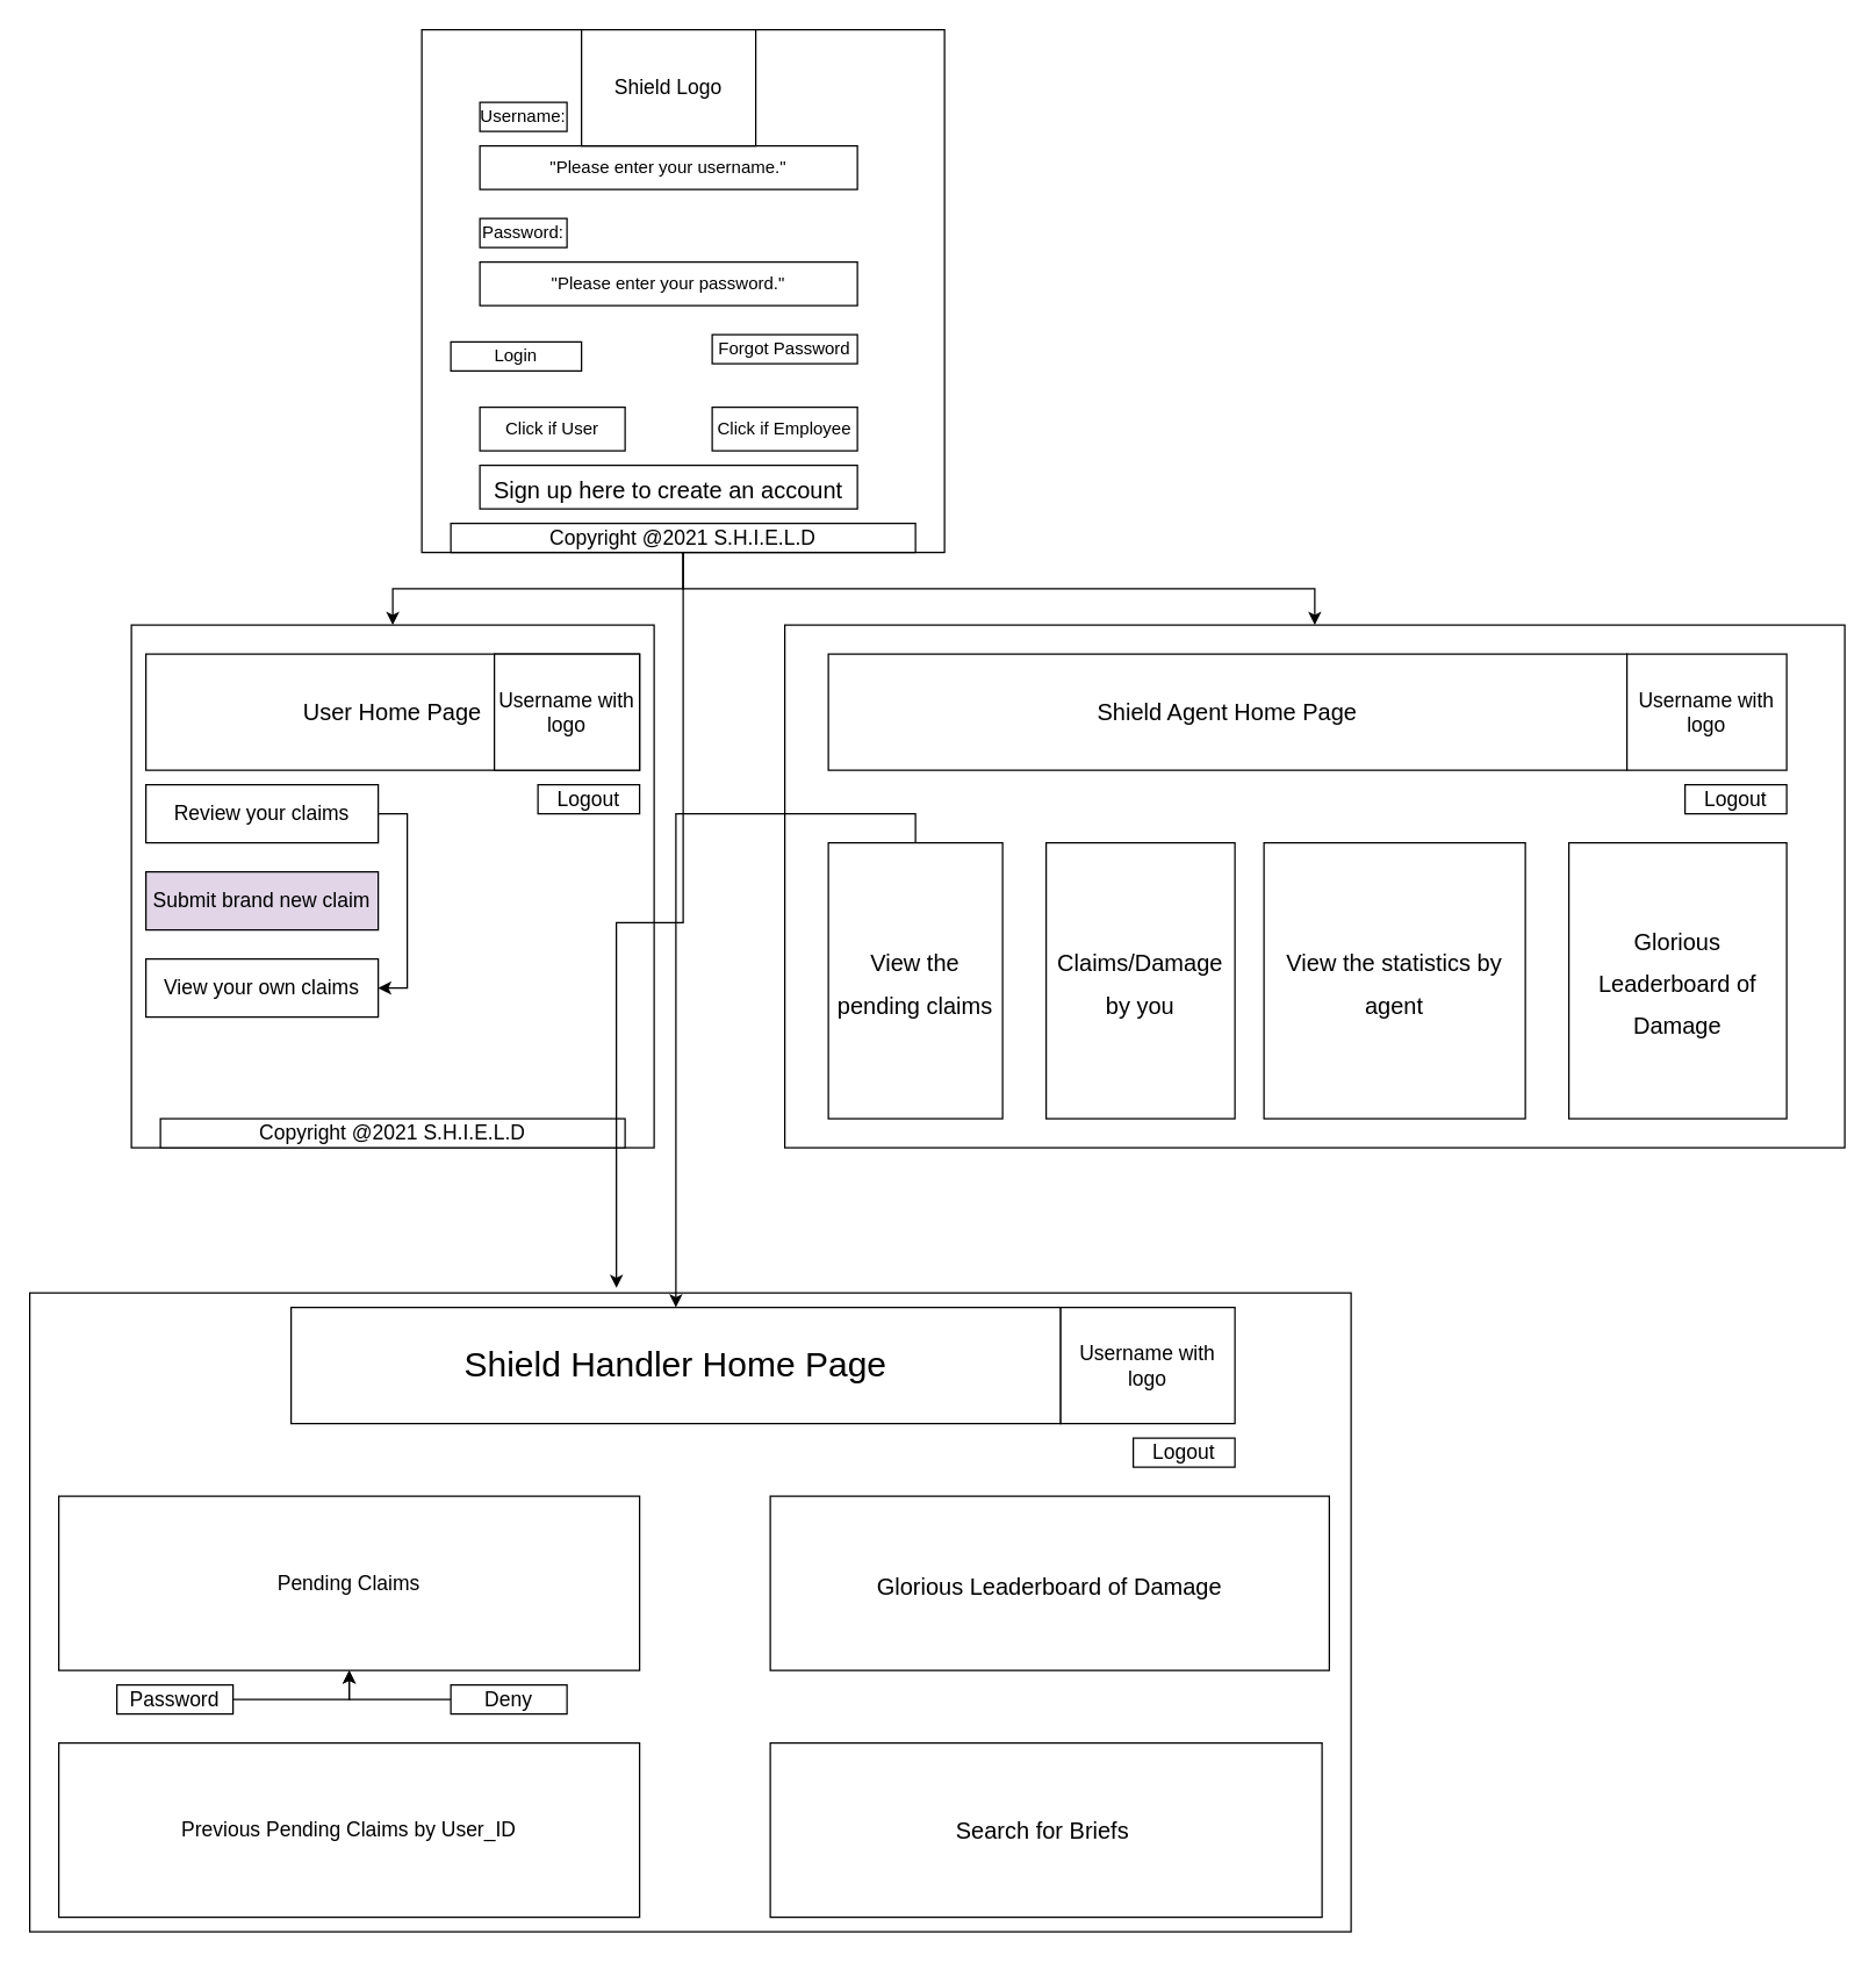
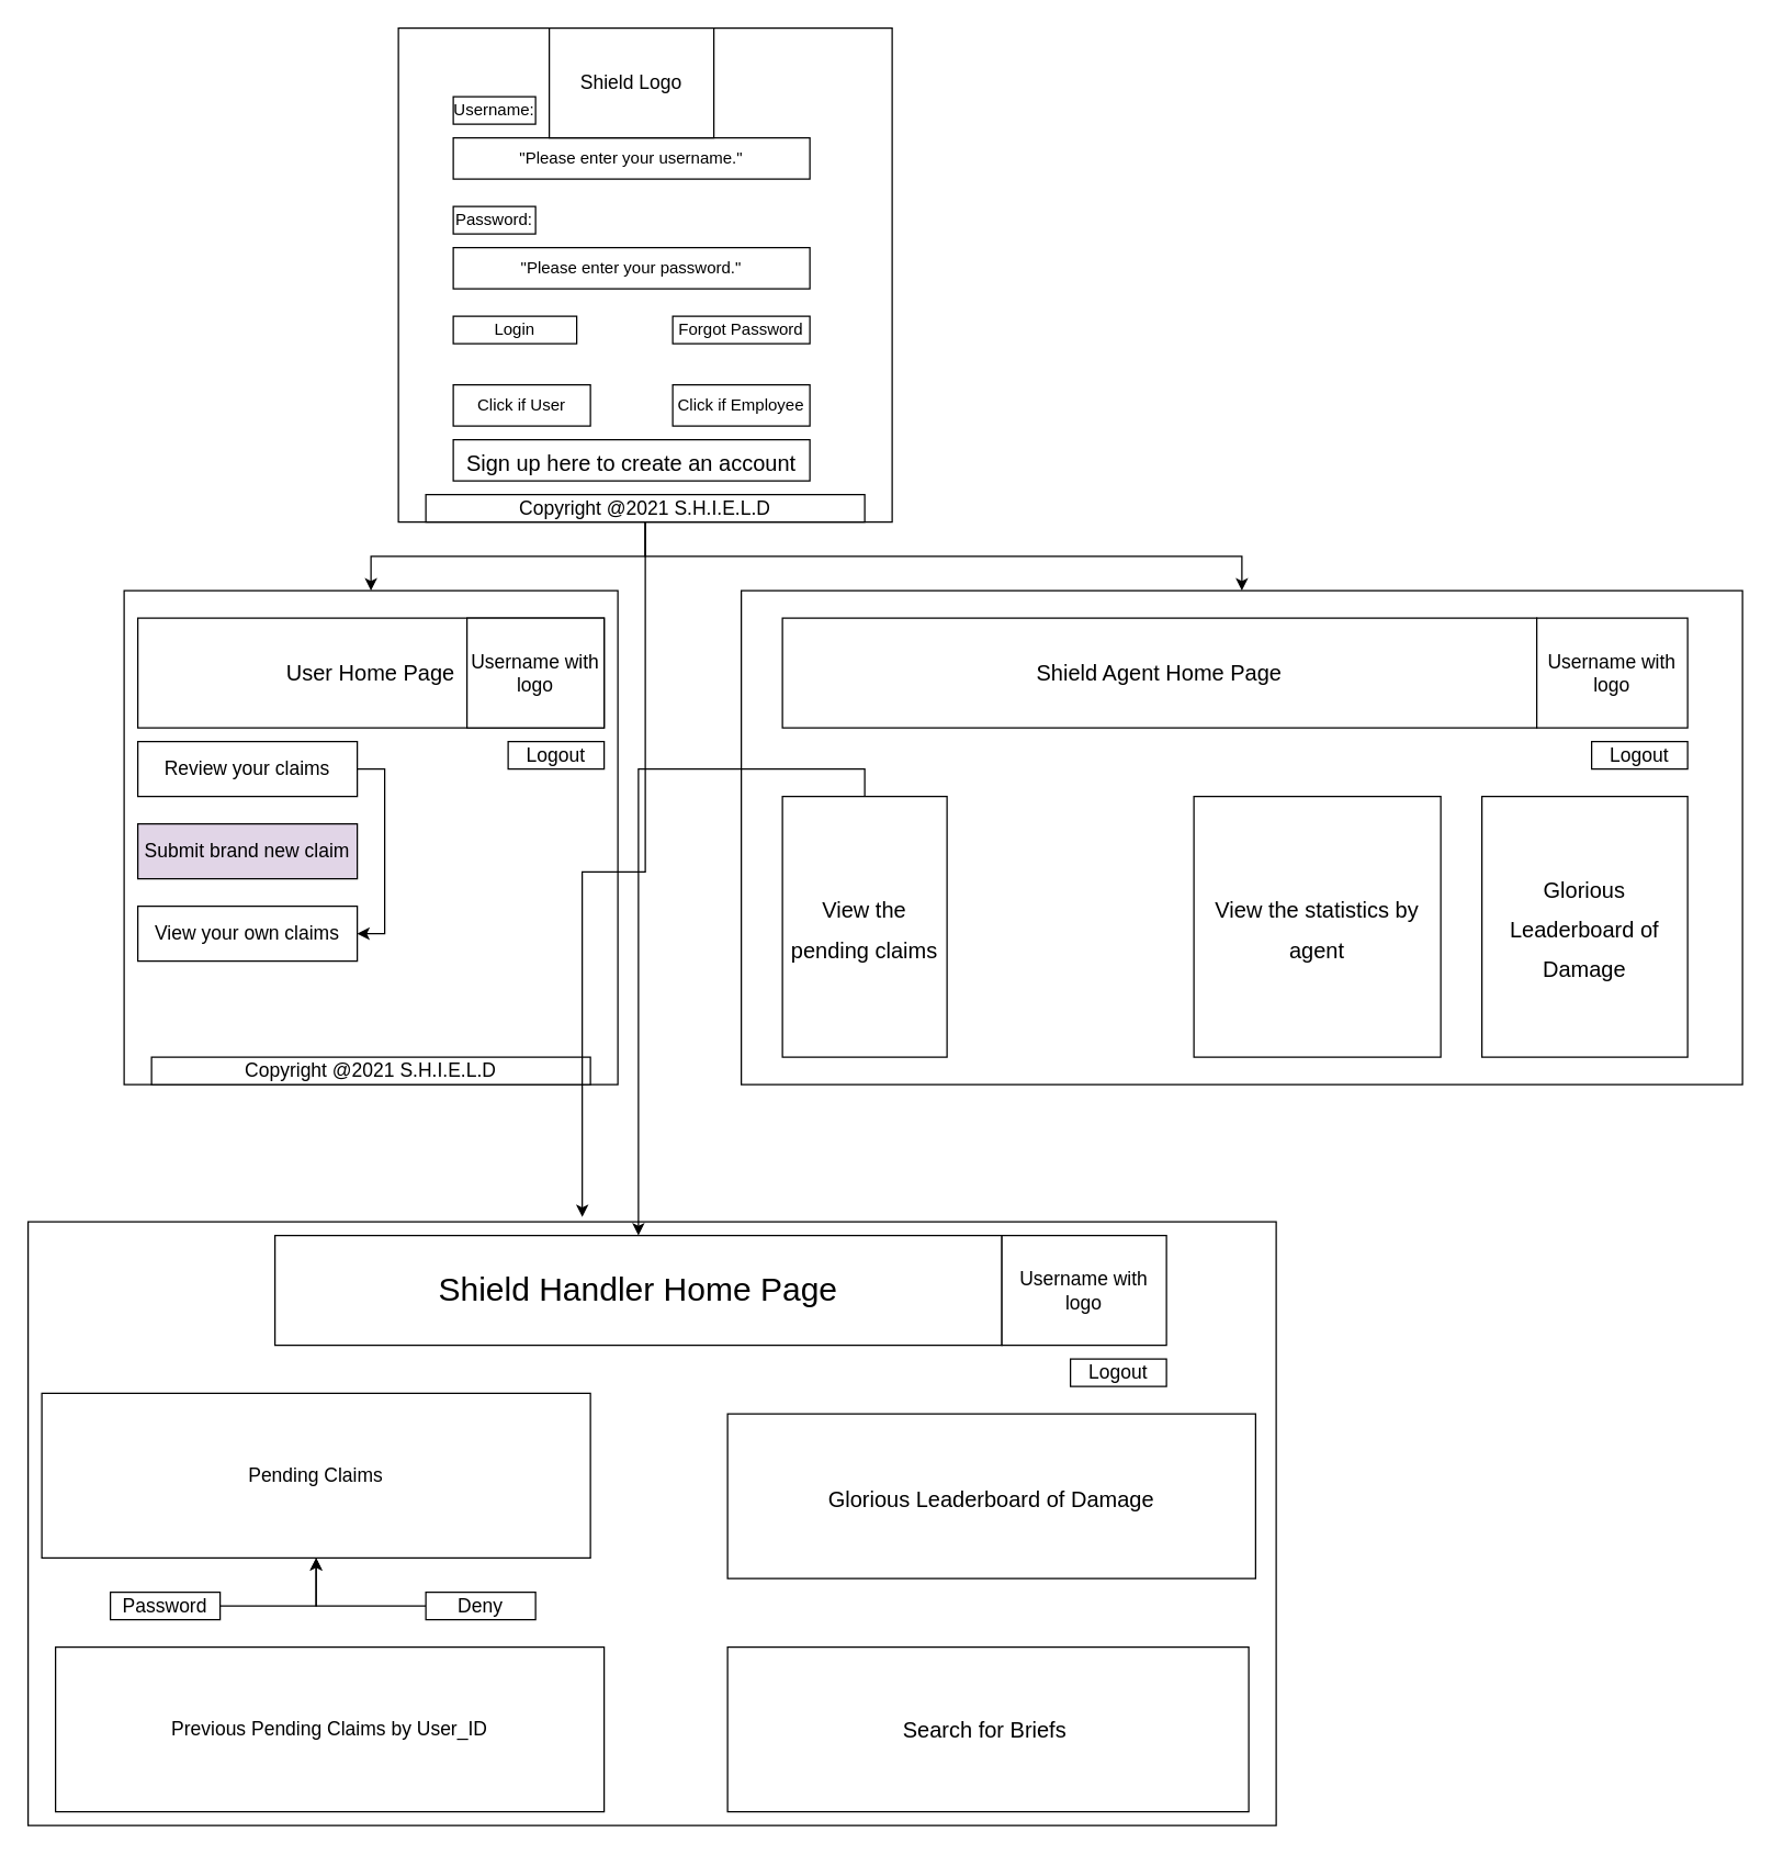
  <mxCell id="0" />
  <mxCell id="1" parent="0" />
  <mxCell id="2" style="edgeStyle=orthogonalEdgeStyle;rounded=0;orthogonalLoop=1;jettySize=auto;html=1;exitX=0.5;exitY=1;exitDx=0;exitDy=0;entryX=0.5;entryY=0;entryDx=0;entryDy=0;" parent="1" source="3" target="12" edge="1"><mxGeometry relative="1" as="geometry" /></mxCell>
  <mxCell id="3" value="" style="whiteSpace=wrap;html=1;aspect=fixed;" parent="1" vertex="1"><mxGeometry x="290" y="20" width="360" height="360" as="geometry" /></mxCell>
  <mxCell id="4" value="Click if User" style="rounded=0;whiteSpace=wrap;html=1;" parent="1" vertex="1"><mxGeometry x="330" y="280" width="100" height="30" as="geometry" /></mxCell>
  <mxCell id="5" value="Click if Employee" style="rounded=0;whiteSpace=wrap;html=1;" parent="1" vertex="1"><mxGeometry x="490" y="280" width="100" height="30" as="geometry" /></mxCell>
  <mxCell id="6" value="&quot;Please enter your password.&quot;" style="rounded=0;whiteSpace=wrap;html=1;" parent="1" vertex="1"><mxGeometry x="330" y="180" width="260" height="30" as="geometry" /></mxCell>
  <mxCell id="7" value="&quot;Please enter your username.&quot;" style="rounded=0;whiteSpace=wrap;html=1;" parent="1" vertex="1"><mxGeometry x="330" y="100" width="260" height="30" as="geometry" /></mxCell>
  <mxCell id="8" value="Username:" style="rounded=0;whiteSpace=wrap;html=1;" parent="1" vertex="1"><mxGeometry x="330" y="70" width="60" height="20" as="geometry" /></mxCell>
  <mxCell id="9" value="Password:" style="rounded=0;whiteSpace=wrap;html=1;" parent="1" vertex="1"><mxGeometry x="330" y="150" width="60" height="20" as="geometry" /></mxCell>
- <mxCell id="10" value="Login" style="rounded=0;whiteSpace=wrap;html=1;" parent="1" vertex="1"><mxGeometry x="310" y="235" width="90" height="20" as="geometry" /></mxCell>
+ <mxCell id="10" value="Login" style="rounded=0;whiteSpace=wrap;html=1;" parent="1" vertex="1"><mxGeometry x="330" y="230" width="90" height="20" as="geometry" /></mxCell>
  <mxCell id="11" value="Forgot Password" style="rounded=0;whiteSpace=wrap;html=1;" parent="1" vertex="1"><mxGeometry x="490" y="230" width="100" height="20" as="geometry" /></mxCell>
  <mxCell id="12" value="" style="whiteSpace=wrap;html=1;aspect=fixed;" parent="1" vertex="1"><mxGeometry x="90" y="430" width="360" height="360" as="geometry" /></mxCell>
  <mxCell id="13" value="&lt;font size=&quot;3&quot;&gt;User Home Page&lt;/font&gt;" style="rounded=0;whiteSpace=wrap;html=1;" parent="1" vertex="1"><mxGeometry x="100" y="450" width="340" height="80" as="geometry" /></mxCell>
  <mxCell id="14" value="&lt;font size=&quot;3&quot;&gt;Sign up here to create an account&lt;/font&gt;" style="rounded=0;whiteSpace=wrap;html=1;fontSize=24;" parent="1" vertex="1"><mxGeometry x="330" y="320" width="260" height="30" as="geometry" /></mxCell>
  <mxCell id="15" style="edgeStyle=orthogonalEdgeStyle;rounded=0;orthogonalLoop=1;jettySize=auto;html=1;exitX=1;exitY=0.5;exitDx=0;exitDy=0;entryX=1;entryY=0.5;entryDx=0;entryDy=0;fontSize=14;" parent="1" source="16" target="21" edge="1"><mxGeometry relative="1" as="geometry" /></mxCell>
  <mxCell id="16" value="Review your claims" style="rounded=0;whiteSpace=wrap;html=1;fontSize=14;" parent="1" vertex="1"><mxGeometry x="100" y="540" width="160" height="40" as="geometry" /></mxCell>
  <mxCell id="17" value="Submit brand new claim" style="rounded=0;whiteSpace=wrap;html=1;fontSize=14;fillColor=#e1d5e7;" parent="1" vertex="1"><mxGeometry x="100" y="600" width="160" height="40" as="geometry" /></mxCell>
  <mxCell id="18" value="Username with logo" style="rounded=0;whiteSpace=wrap;html=1;fontSize=14;" parent="1" vertex="1"><mxGeometry x="340" y="450" width="100" height="80" as="geometry" /></mxCell>
  <mxCell id="19" value="Shield Logo" style="rounded=0;whiteSpace=wrap;html=1;fontSize=14;" parent="1" vertex="1"><mxGeometry x="400" y="20" width="120" height="80" as="geometry" /></mxCell>
  <mxCell id="20" value="Logout" style="rounded=0;whiteSpace=wrap;html=1;fontSize=14;" parent="1" vertex="1"><mxGeometry x="370" y="540" width="70" height="20" as="geometry" /></mxCell>
  <mxCell id="21" value="View your own claims" style="rounded=0;whiteSpace=wrap;html=1;fontSize=14;" parent="1" vertex="1"><mxGeometry x="100" y="660" width="160" height="40" as="geometry" /></mxCell>
  <mxCell id="22" value="Copyright @2021 S.H.I.E.L.D" style="rounded=0;whiteSpace=wrap;html=1;fontSize=14;" parent="1" vertex="1"><mxGeometry x="110" y="770" width="320" height="20" as="geometry" /></mxCell>
  <mxCell id="23" style="edgeStyle=orthogonalEdgeStyle;rounded=0;orthogonalLoop=1;jettySize=auto;html=1;exitX=0.5;exitY=1;exitDx=0;exitDy=0;fontSize=14;" parent="1" source="25" target="26" edge="1"><mxGeometry relative="1" as="geometry" /></mxCell>
  <mxCell id="24" style="edgeStyle=orthogonalEdgeStyle;rounded=0;orthogonalLoop=1;jettySize=auto;html=1;exitX=0.5;exitY=1;exitDx=0;exitDy=0;entryX=0.444;entryY=-0.008;entryDx=0;entryDy=0;entryPerimeter=0;fontSize=24;" parent="1" source="25" target="29" edge="1"><mxGeometry relative="1" as="geometry" /></mxCell>
  <mxCell id="25" value="Copyright @2021 S.H.I.E.L.D" style="rounded=0;whiteSpace=wrap;html=1;fontSize=14;" parent="1" vertex="1"><mxGeometry x="310" y="360" width="320" height="20" as="geometry" /></mxCell>
  <mxCell id="26" value="" style="rounded=0;whiteSpace=wrap;html=1;fontSize=14;" parent="1" vertex="1"><mxGeometry x="540" y="430" width="730" height="360" as="geometry" /></mxCell>
  <mxCell id="27" value="&lt;font size=&quot;3&quot;&gt;Shield Agent Home Page&lt;/font&gt;" style="rounded=0;whiteSpace=wrap;html=1;fontSize=14;" parent="1" vertex="1"><mxGeometry x="570" y="450" width="550" height="80" as="geometry" /></mxCell>
  <mxCell id="28" value="Username with logo" style="rounded=0;whiteSpace=wrap;html=1;fontSize=14;" parent="1" vertex="1"><mxGeometry x="1120" y="450" width="110" height="80" as="geometry" /></mxCell>
  <mxCell id="29" value="" style="rounded=0;whiteSpace=wrap;html=1;fontSize=24;" parent="1" vertex="1"><mxGeometry x="20" y="890" width="910" height="440" as="geometry" /></mxCell>
  <mxCell id="30" value="Shield Handler Home Page" style="rounded=0;whiteSpace=wrap;html=1;fontSize=24;" parent="1" vertex="1"><mxGeometry x="200" y="900" width="530" height="80" as="geometry" /></mxCell>
- <mxCell id="31" value="&lt;font size=&quot;3&quot;&gt;Claims/Damage by you&lt;/font&gt;" style="rounded=0;whiteSpace=wrap;html=1;fontSize=24;" parent="1" vertex="1"><mxGeometry x="720" y="580" width="130" height="190" as="geometry" /></mxCell>
  <mxCell id="32" value="Logout" style="rounded=0;whiteSpace=wrap;html=1;fontSize=14;" parent="1" vertex="1"><mxGeometry x="1160" y="540" width="70" height="20" as="geometry" /></mxCell>
  <mxCell id="33" style="edgeStyle=orthogonalEdgeStyle;rounded=0;orthogonalLoop=1;jettySize=auto;html=1;exitX=0.5;exitY=0;exitDx=0;exitDy=0;" edge="1" parent="1" source="34" target="30"><mxGeometry relative="1" as="geometry" /></mxCell>
  <mxCell id="34" value="&lt;font size=&quot;3&quot;&gt;View the pending claims&lt;/font&gt;" style="rounded=0;whiteSpace=wrap;html=1;fontSize=24;" parent="1" vertex="1"><mxGeometry x="570" y="580" width="120" height="190" as="geometry" /></mxCell>
  <mxCell id="35" value="&lt;font size=&quot;3&quot;&gt;View the statistics by agent&lt;/font&gt;" style="rounded=0;whiteSpace=wrap;html=1;fontSize=24;" parent="1" vertex="1"><mxGeometry x="870" y="580" width="180" height="190" as="geometry" /></mxCell>
  <mxCell id="36" value="&lt;font size=&quot;3&quot;&gt;Glorious Leaderboard of Damage&lt;/font&gt;" style="rounded=0;whiteSpace=wrap;html=1;fontSize=24;" parent="1" vertex="1"><mxGeometry x="1080" y="580" width="150" height="190" as="geometry" /></mxCell>
- <mxCell id="37" value="Pending Claims" style="rounded=0;whiteSpace=wrap;html=1;fontSize=14;" parent="1" vertex="1"><mxGeometry x="40" y="1030" width="400" height="120" as="geometry" /></mxCell>
+ <mxCell id="37" value="Pending Claims" style="rounded=0;whiteSpace=wrap;html=1;fontSize=14;" parent="1" vertex="1"><mxGeometry x="30" y="1015" width="400" height="120" as="geometry" /></mxCell>
  <mxCell id="38" value="Username with logo" style="rounded=0;whiteSpace=wrap;html=1;fontSize=14;" parent="1" vertex="1"><mxGeometry x="730" y="900" width="120" height="80" as="geometry" /></mxCell>
  <mxCell id="39" value="Logout" style="rounded=0;whiteSpace=wrap;html=1;fontSize=14;" parent="1" vertex="1"><mxGeometry x="780" y="990" width="70" height="20" as="geometry" /></mxCell>
  <mxCell id="40" style="edgeStyle=orthogonalEdgeStyle;rounded=0;orthogonalLoop=1;jettySize=auto;html=1;exitX=1;exitY=0.5;exitDx=0;exitDy=0;entryX=0.5;entryY=1;entryDx=0;entryDy=0;fontSize=14;" parent="1" source="41" target="37" edge="1"><mxGeometry relative="1" as="geometry" /></mxCell>
  <mxCell id="41" value="Password" style="rounded=0;whiteSpace=wrap;html=1;fontSize=14;" parent="1" vertex="1"><mxGeometry y="1160" width="80" height="20" as="geometry" x="80" /></mxCell>
  <mxCell id="42" style="edgeStyle=orthogonalEdgeStyle;rounded=0;orthogonalLoop=1;jettySize=auto;html=1;exitX=0;exitY=0.5;exitDx=0;exitDy=0;entryX=0.5;entryY=1;entryDx=0;entryDy=0;fontSize=14;" parent="1" source="43" target="37" edge="1"><mxGeometry relative="1" as="geometry" /></mxCell>
  <mxCell id="43" value="Deny" style="rounded=0;whiteSpace=wrap;html=1;fontSize=14;" parent="1" vertex="1"><mxGeometry x="310" y="1160" width="80" height="20" as="geometry" /></mxCell>
  <mxCell id="44" value="Previous Pending Claims by User_ID" style="rounded=0;whiteSpace=wrap;html=1;fontSize=14;" parent="1" vertex="1"><mxGeometry x="40" y="1200" width="400" height="120" as="geometry" /></mxCell>
  <mxCell id="45" value="&lt;font size=&quot;3&quot;&gt;Search for Briefs&amp;nbsp;&lt;/font&gt;" style="rounded=0;whiteSpace=wrap;html=1;" parent="1" vertex="1"><mxGeometry x="530" y="1200" width="380" height="120" as="geometry" /></mxCell>
  <mxCell id="46" value="&lt;font size=&quot;3&quot;&gt;Glorious Leaderboard of Damage&lt;/font&gt;" style="rounded=0;whiteSpace=wrap;html=1;fontSize=24;" parent="1" vertex="1"><mxGeometry x="530" y="1030" width="385" height="120" as="geometry" /></mxCell>
